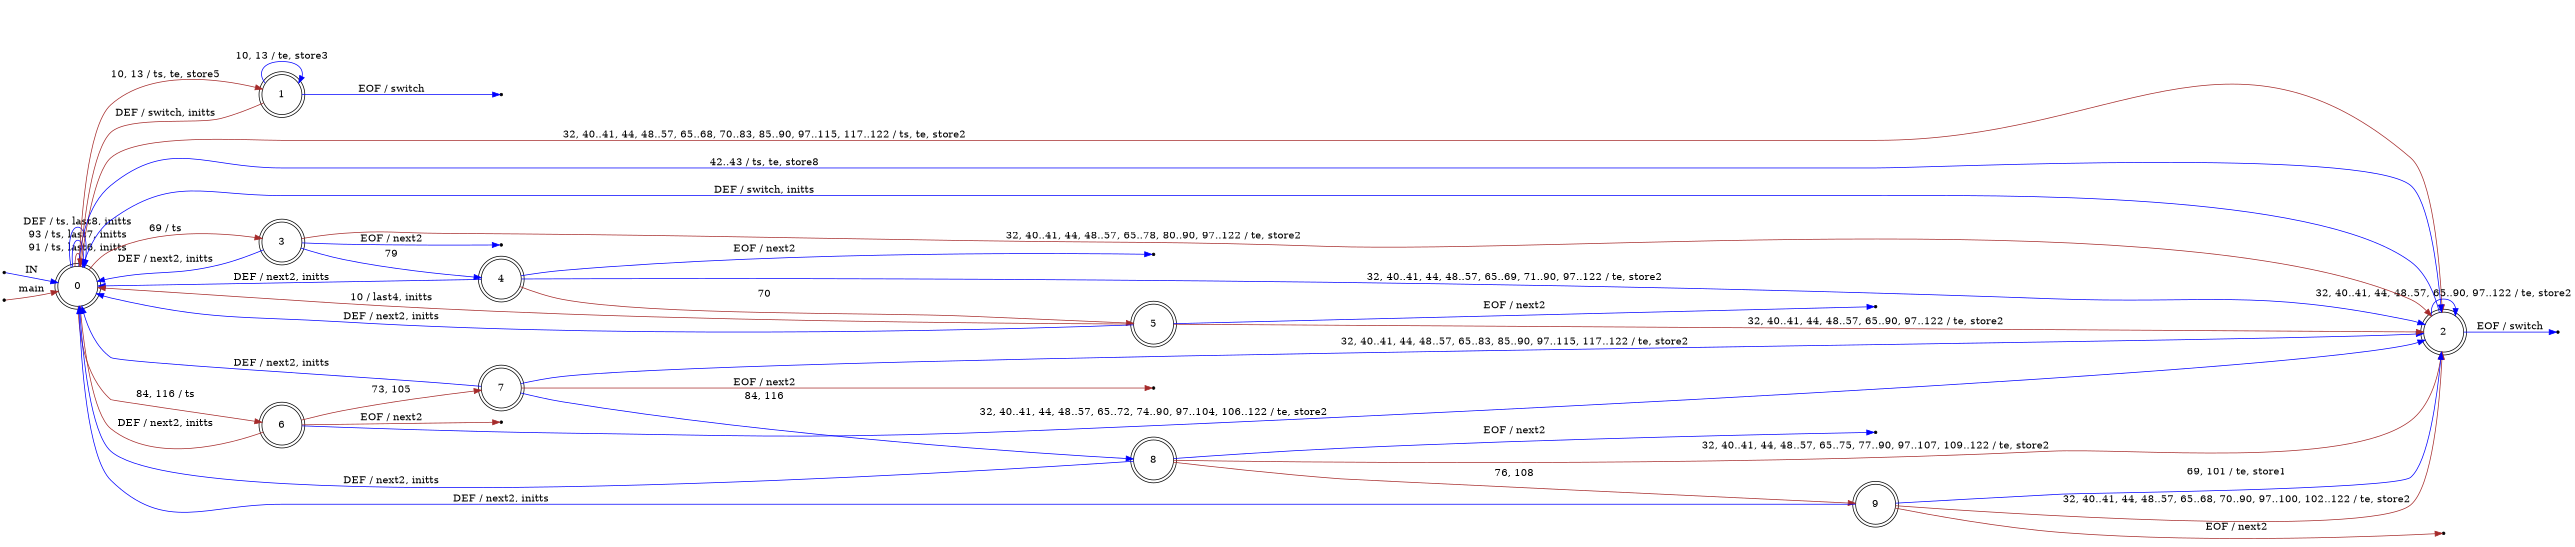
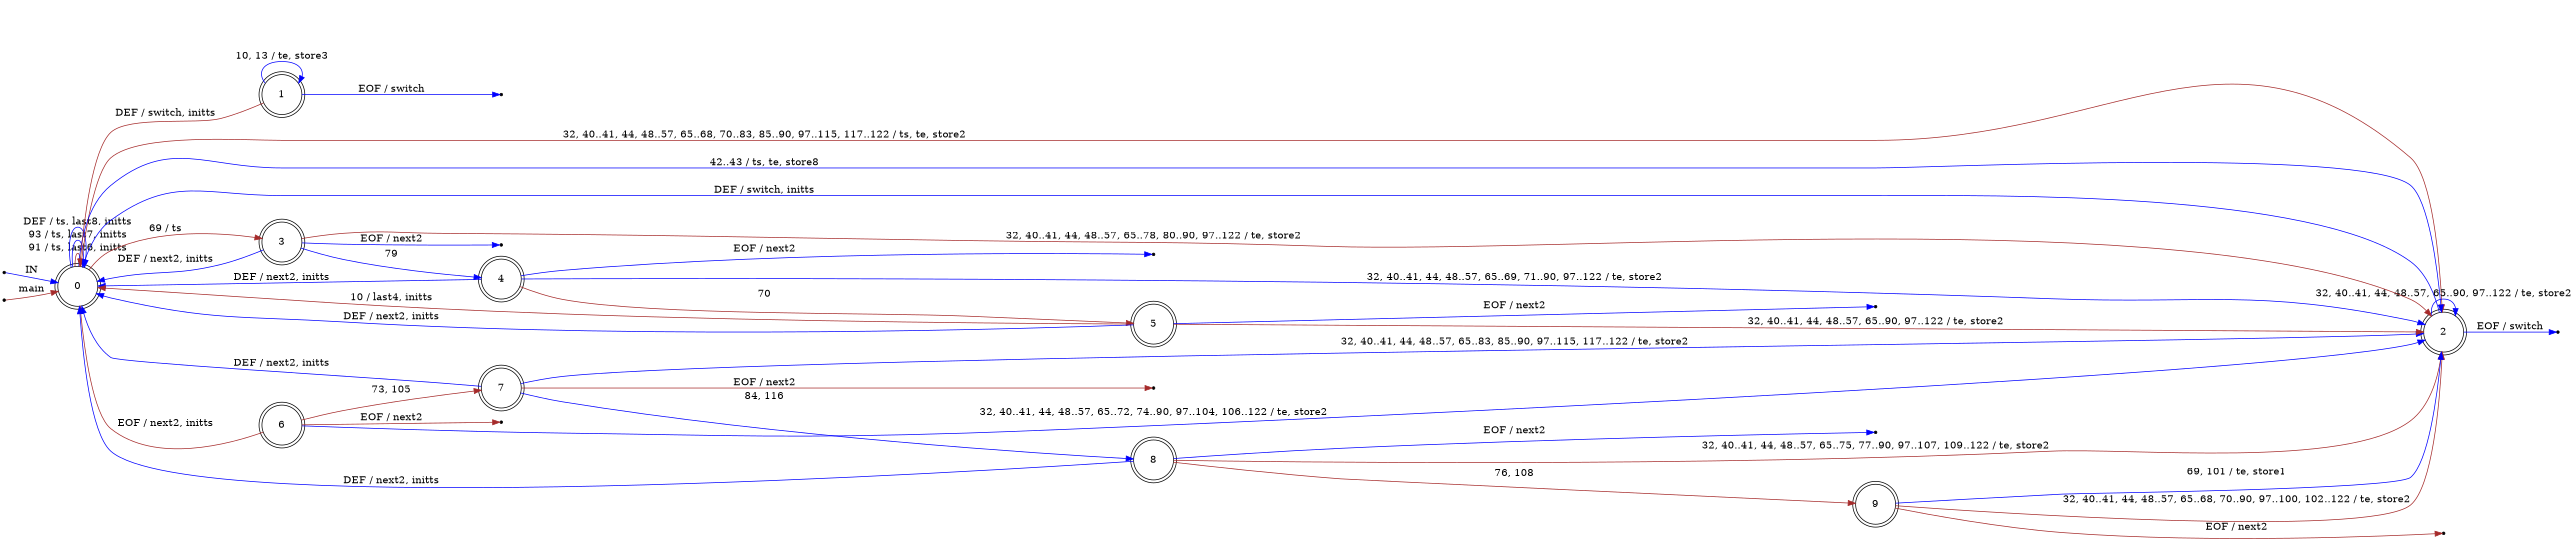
  digraph {
    rankdir=LR
    node [shape=point]
    edge [color=blue]
    0 [fixedsize=true height=0.65 shape=doublecircle]
    ENTRY
    1 [fixedsize=true height=0.65 shape=doublecircle]
    2 [fixedsize=true height=0.65 shape=doublecircle]
    3 [fixedsize=true height=0.65 shape=doublecircle]
    6 [fixedsize=true height=0.65 shape=doublecircle]
    en_0
    eof_1
    eof_2
    eof_3
    4 [fixedsize=true height=0.65 shape=doublecircle]
    eof_6
    7 [fixedsize=true height=0.65 shape=doublecircle]
    eof_4
    5 [fixedsize=true height=0.65 shape=doublecircle]
    eof_5
    eof_7
    8 [fixedsize=true height=0.65 shape=doublecircle]
    eof_8
    9 [fixedsize=true height=0.65 shape=doublecircle]
    eof_9
    0 -> 0 [color=brown label="91 / ts, last6, initts"]
    0 -> 0 [label="93 / ts, last7, initts"]
    0 -> 0 [label="DEF / ts, last8, initts"]
-   0 -> 1 [color=brown label="10, 13 / ts, te, store5"]
    0 -> 2 [color=brown label="32, 40..41, 44, 48..57, 65..68, 70..83, 85..90, 97..115, 117..122 / ts, te, store2"]
    0 -> 2 [label="42..43 / ts, te, store8"]
    0 -> 3 [color=brown label="69 / ts"]
-   0 -> 6 [color=brown label="84, 116 / ts"]
    ENTRY -> 0 [label=IN]
    1 -> 0 [color=brown label="DEF / switch, initts"]
    1 -> 1 [label="10, 13 / te, store3"]
    1 -> eof_1 [label="EOF / switch"]
    2 -> 0 [label="DEF / switch, initts"]
    2 -> 2 [label="32, 40..41, 44, 48..57, 65..90, 97..122 / te, store2"]
    2 -> eof_2 [label="EOF / switch"]
    3 -> 0 [label="DEF / next2, initts"]
    3 -> 2 [color=brown label="32, 40..41, 44, 48..57, 65..78, 80..90, 97..122 / te, store2"]
    3 -> eof_3 [label="EOF / next2"]
    3 -> 4 [label=79]
-   6 -> 0 [color=brown label="DEF / next2, initts"]
+   6 -> 0 [color=brown label="EOF / next2, initts"]
    6 -> 2 [label="32, 40..41, 44, 48..57, 65..72, 74..90, 97..104, 106..122 / te, store2"]
    6 -> eof_6 [color=brown label="EOF / next2"]
    6 -> 7 [color=brown label="73, 105"]
    en_0 -> 0 [color=brown label=main]
    4 -> 0 [label="DEF / next2, initts"]
    4 -> 2 [label="32, 40..41, 44, 48..57, 65..69, 71..90, 97..122 / te, store2"]
    4 -> eof_4 [label="EOF / next2"]
    4 -> 5 [color=brown label=70]
    7 -> 0 [label="DEF / next2, initts"]
    7 -> 2 [label="32, 40..41, 44, 48..57, 65..83, 85..90, 97..115, 117..122 / te, store2"]
    7 -> eof_7 [color=brown label="EOF / next2"]
    7 -> 8 [label="84, 116"]
    5 -> 0 [color=brown label="10 / last4, initts"]
    5 -> 0 [label="DEF / next2, initts"]
    5 -> 2 [color=brown label="32, 40..41, 44, 48..57, 65..90, 97..122 / te, store2"]
    5 -> eof_5 [label="EOF / next2"]
    8 -> 0 [label="DEF / next2, initts"]
    8 -> 2 [color=brown label="32, 40..41, 44, 48..57, 65..75, 77..90, 97..107, 109..122 / te, store2"]
    8 -> eof_8 [label="EOF / next2"]
    8 -> 9 [color=brown label="76, 108"]
-   9 -> 0 [label="DEF / next2, initts"]
    9 -> 2 [color=brown label="32, 40..41, 44, 48..57, 65..68, 70..90, 97..100, 102..122 / te, store2"]
    9 -> 2 [label="69, 101 / te, store1"]
    9 -> eof_9 [color=brown label="EOF / next2"]
  }
